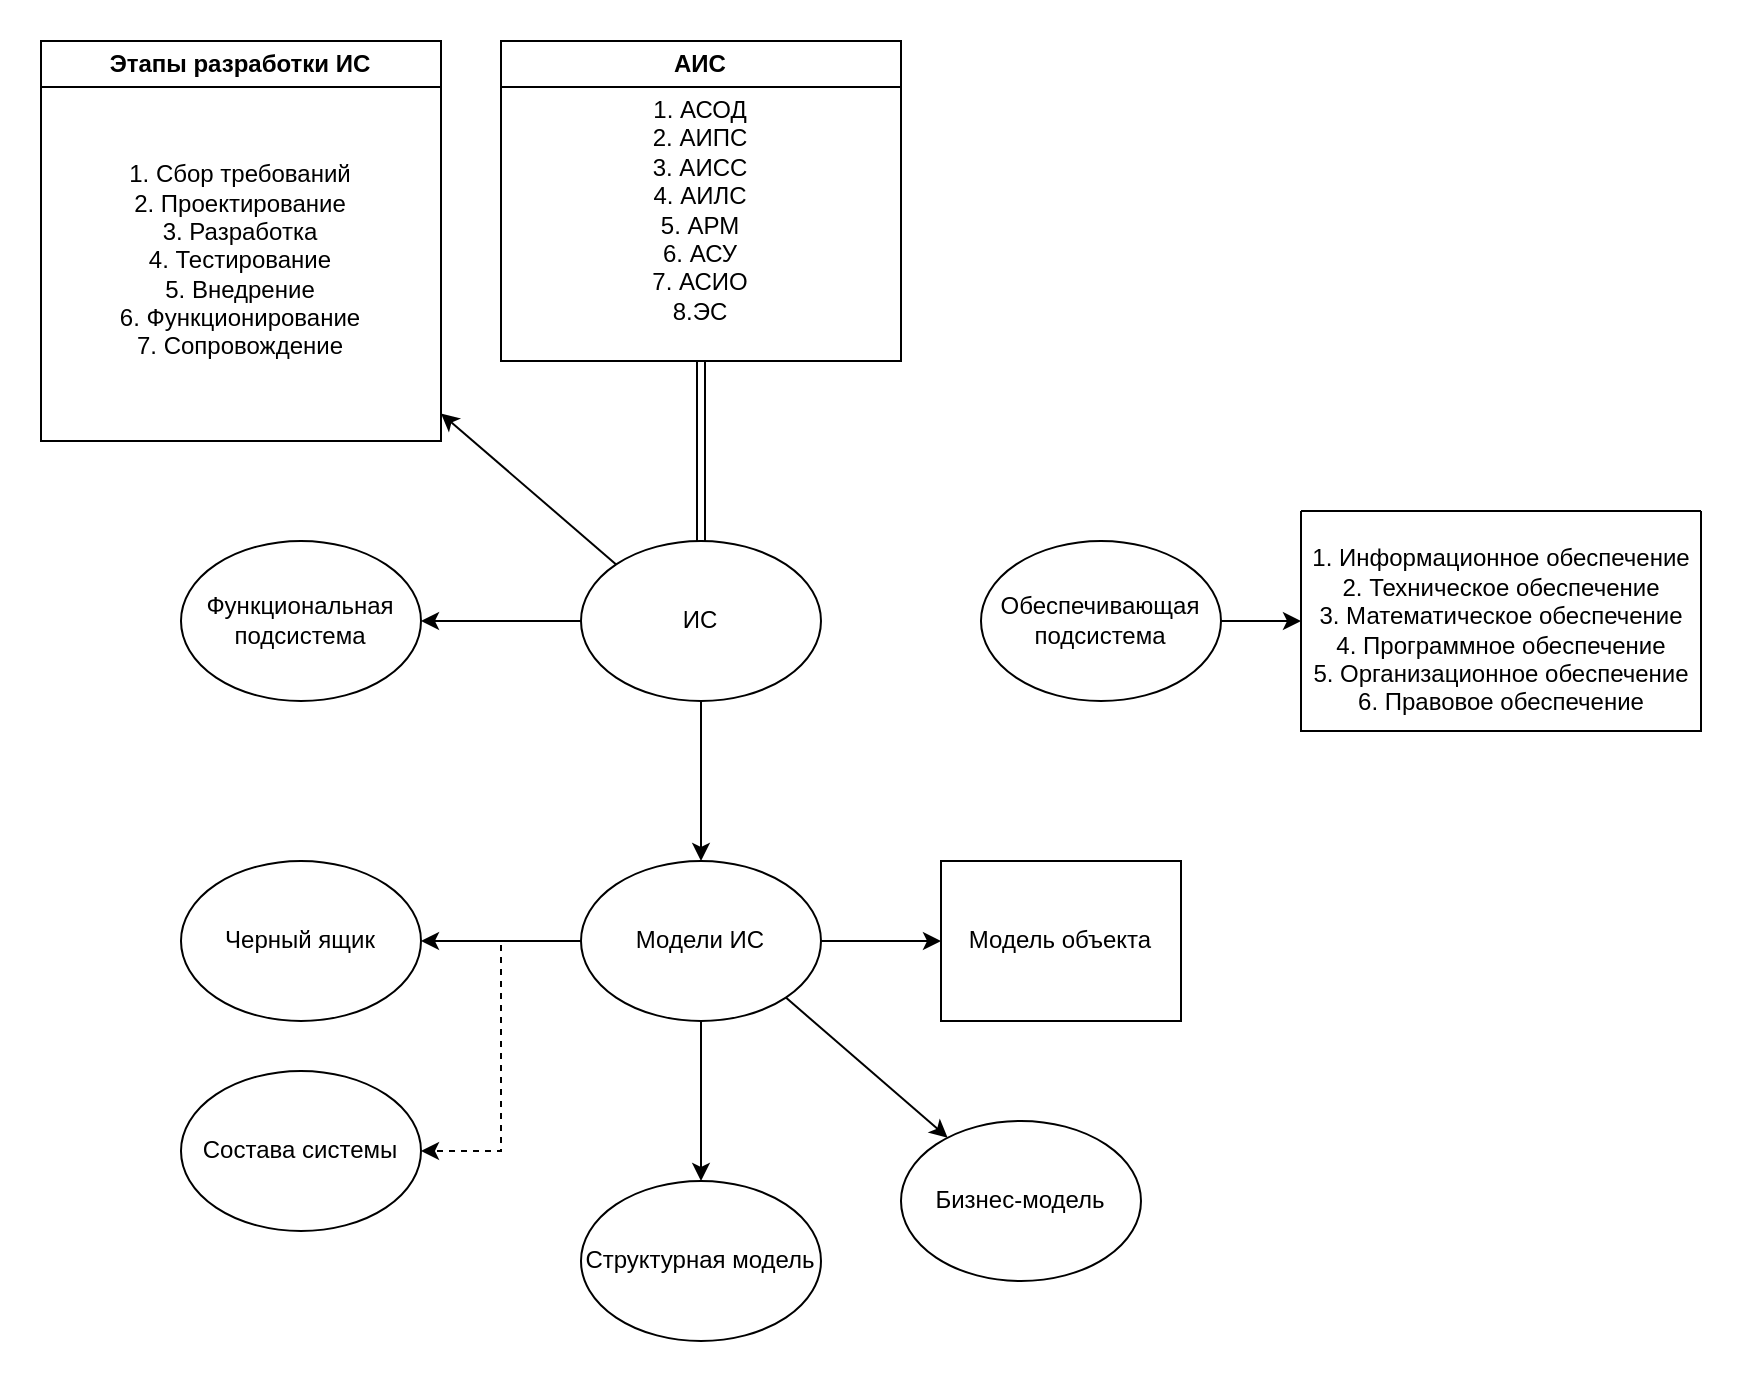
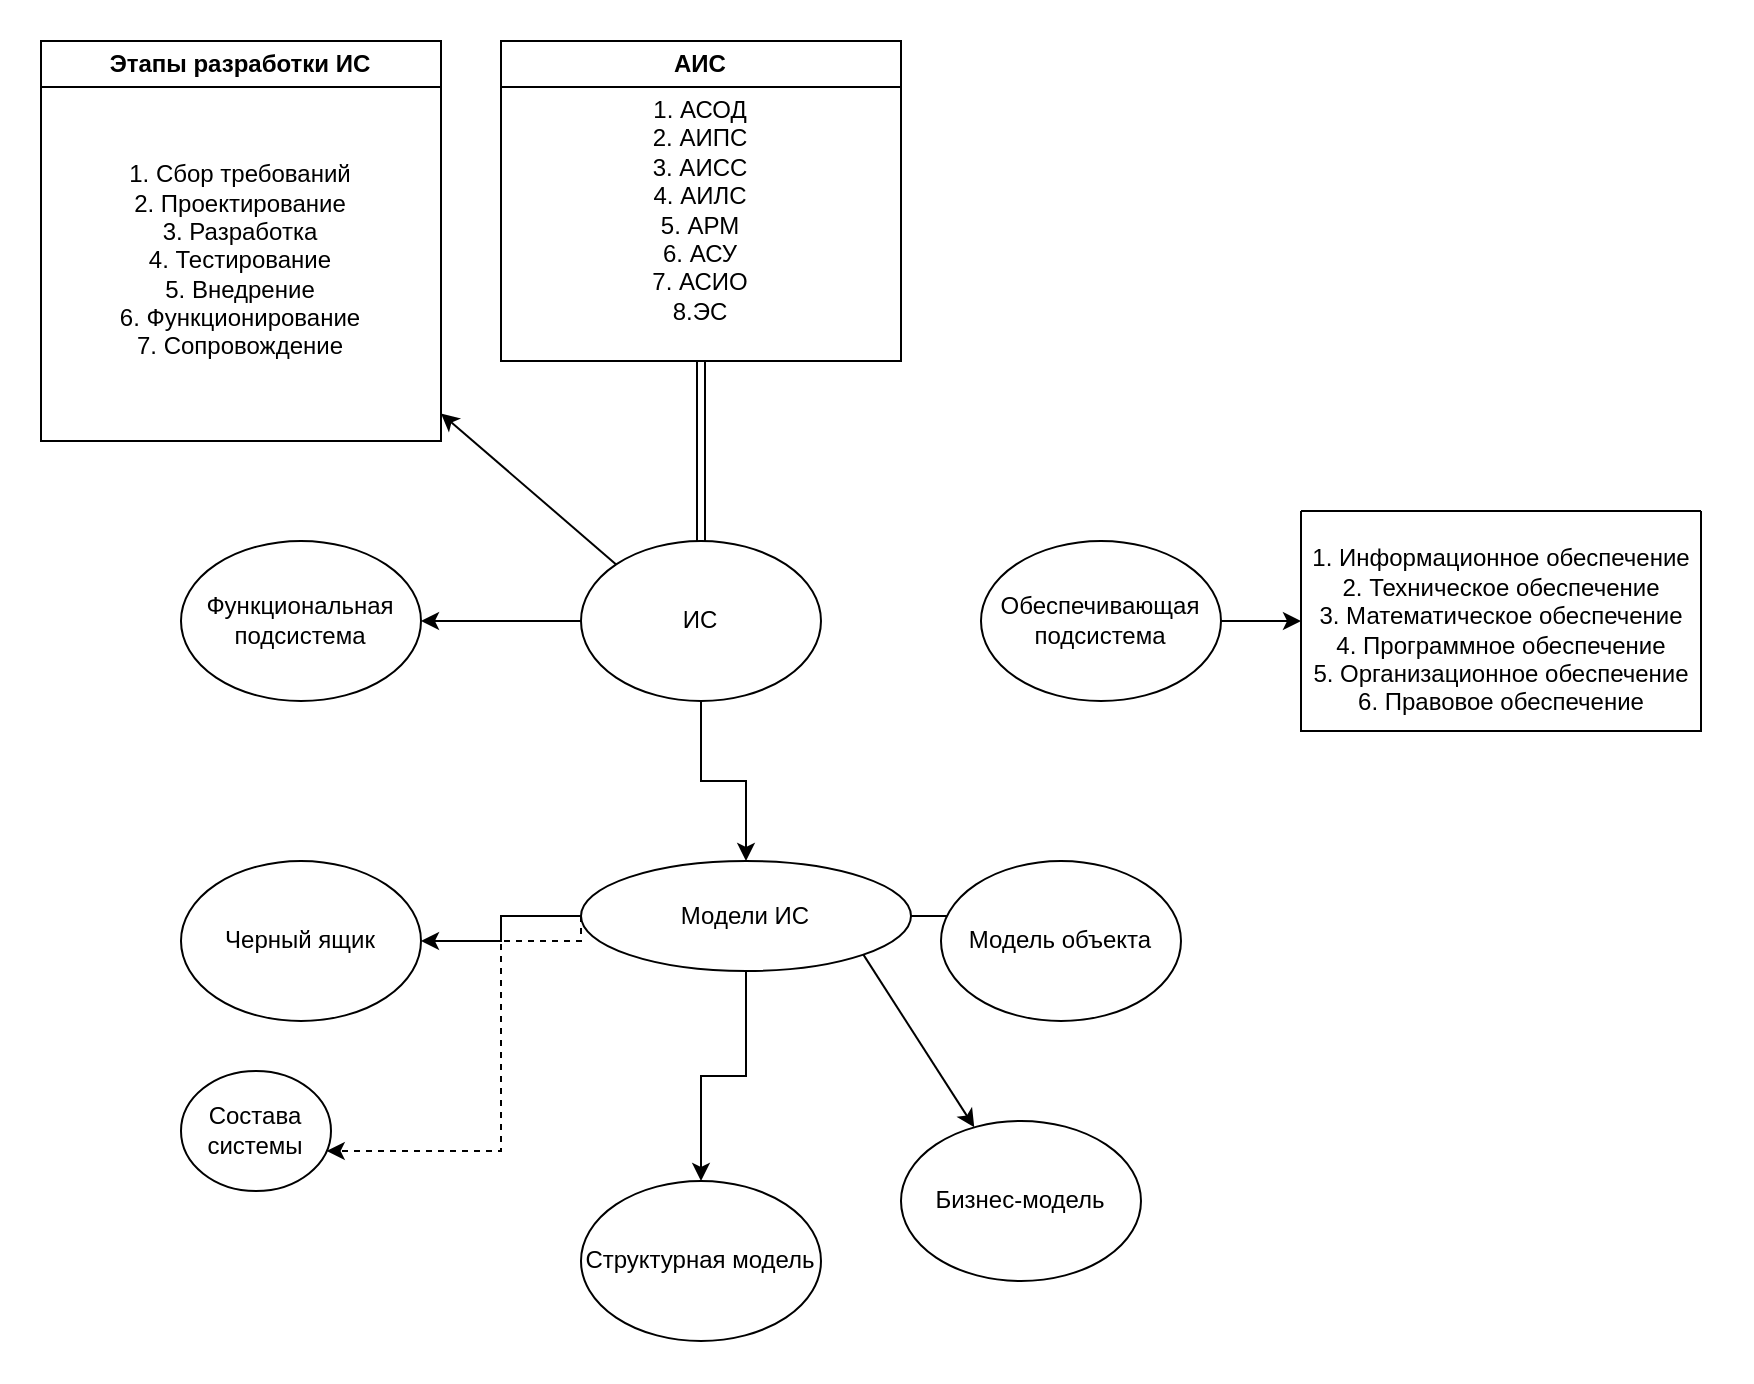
  <mxCell id="0" />
  <mxCell id="1" parent="0" />
  <mxCell id="2" value="" style="edgeStyle=orthogonalEdgeStyle;rounded=0;orthogonalLoop=1;jettySize=auto;html=1;" edge="1" parent="1" source="5" target="6"><mxGeometry relative="1" as="geometry" /></mxCell>
  <mxCell id="3" value="" style="edgeStyle=orthogonalEdgeStyle;rounded=0;orthogonalLoop=1;jettySize=auto;html=1;" edge="1" parent="1" source="5" target="16"><mxGeometry relative="1" as="geometry" /></mxCell>
  <mxCell id="4" style="rounded=0;orthogonalLoop=1;jettySize=auto;html=1;exitX=0;exitY=0;exitDx=0;exitDy=0;" edge="1" parent="1" source="5" target="25"><mxGeometry relative="1" as="geometry"><mxPoint x="200" y="200" as="targetPoint" /></mxGeometry></mxCell>
  <mxCell id="5" value="ИС" style="ellipse;whiteSpace=wrap;html=1;" vertex="1" parent="1"><mxGeometry x="290" y="270" width="120" height="80" as="geometry" /></mxCell>
  <mxCell id="6" value="Функциональная подсистема" style="ellipse;whiteSpace=wrap;html=1;" vertex="1" parent="1"><mxGeometry x="90" y="270" width="120" height="80" as="geometry" /></mxCell>
  <mxCell id="7" style="edgeStyle=orthogonalEdgeStyle;rounded=0;orthogonalLoop=1;jettySize=auto;html=1;" edge="1" parent="1" source="8"><mxGeometry relative="1" as="geometry"><mxPoint x="650" y="310" as="targetPoint" /></mxGeometry></mxCell>
  <mxCell id="8" value="Обеспечивающая подсистема" style="ellipse;whiteSpace=wrap;html=1;" vertex="1" parent="1"><mxGeometry x="490" y="270" width="120" height="80" as="geometry" /></mxCell>
  <mxCell id="9" value="" style="swimlane;startSize=0;" vertex="1" parent="1"><mxGeometry x="650" y="255" width="200" height="110" as="geometry" /></mxCell>
  <mxCell id="10" value="1. Информационное обеспечение&lt;br&gt;2. Техническое обеспечение&lt;br&gt;3. Математическое обеспечение&lt;br&gt;4. Программное обеспечение&lt;br&gt;5. Организационное обеспечение&lt;br&gt;6. Правовое обеспечение" style="text;html=1;align=center;verticalAlign=middle;resizable=0;points=[];autosize=1;strokeColor=none;fillColor=none;" vertex="1" parent="9"><mxGeometry x="-5" y="10" width="210" height="100" as="geometry" /></mxCell>
  <mxCell id="11" value="" style="edgeStyle=orthogonalEdgeStyle;rounded=0;orthogonalLoop=1;jettySize=auto;html=1;" edge="1" parent="1" source="16" target="17"><mxGeometry relative="1" as="geometry" /></mxCell>
  <mxCell id="12" value="" style="edgeStyle=orthogonalEdgeStyle;rounded=0;orthogonalLoop=1;jettySize=auto;html=1;exitX=0;exitY=0.5;exitDx=0;exitDy=0;dashed=1;" edge="1" parent="1" source="16" target="18"><mxGeometry relative="1" as="geometry"><mxPoint x="240" y="410" as="sourcePoint" /><Array as="points"><mxPoint x="250" y="470" /><mxPoint x="250" y="575" /></Array></mxGeometry></mxCell>
  <mxCell id="13" value="" style="edgeStyle=orthogonalEdgeStyle;rounded=0;orthogonalLoop=1;jettySize=auto;html=1;" edge="1" parent="1" source="16" target="19"><mxGeometry relative="1" as="geometry" /></mxCell>
  <mxCell id="14" value="" style="edgeStyle=orthogonalEdgeStyle;rounded=0;orthogonalLoop=1;jettySize=auto;html=1;" edge="1" parent="1" source="16" target="20"><mxGeometry relative="1" as="geometry" /></mxCell>
  <mxCell id="15" style="rounded=0;orthogonalLoop=1;jettySize=auto;html=1;exitX=1;exitY=1;exitDx=0;exitDy=0;" edge="1" parent="1" source="16" target="24"><mxGeometry relative="1" as="geometry"><mxPoint x="470" y="580" as="targetPoint" /></mxGeometry></mxCell>
- <mxCell id="16" value="Модели ИС" style="ellipse;whiteSpace=wrap;html=1;" vertex="1" parent="1"><mxGeometry x="290" y="430" width="120" height="80" as="geometry" /></mxCell>
+ <mxCell id="16" value="Модели ИС" style="ellipse;whiteSpace=wrap;html=1;" vertex="1" parent="1"><mxGeometry x="290" y="430" width="165" height="55" as="geometry" /></mxCell>
  <mxCell id="17" value="Черный ящик" style="ellipse;whiteSpace=wrap;html=1;" vertex="1" parent="1"><mxGeometry x="90" y="430" width="120" height="80" as="geometry" /></mxCell>
- <mxCell id="18" value="Состава системы" style="ellipse;whiteSpace=wrap;html=1;" vertex="1" parent="1"><mxGeometry x="90" y="535" width="120" height="80" as="geometry" /></mxCell>
+ <mxCell id="18" value="Состава системы" style="ellipse;whiteSpace=wrap;html=1;" vertex="1" parent="1"><mxGeometry x="90" y="535" width="75" height="60" as="geometry" /></mxCell>
  <mxCell id="19" value="Структурная модель" style="ellipse;whiteSpace=wrap;html=1;" vertex="1" parent="1"><mxGeometry x="290" y="590" width="120" height="80" as="geometry" /></mxCell>
- <mxCell id="20" value="Модель объекта" style="whiteSpace=wrap;html=1;rounded=0;" vertex="1" parent="1"><mxGeometry x="470" y="430" width="120" height="80" as="geometry" /></mxCell>
+ <mxCell id="20" value="Модель объекта" style="ellipse;whiteSpace=wrap;html=1;" vertex="1" parent="1"><mxGeometry x="470" y="430" width="120" height="80" as="geometry" /></mxCell>
  <mxCell id="21" style="rounded=0;orthogonalLoop=1;jettySize=auto;html=1;exitX=0.5;exitY=1;exitDx=0;exitDy=0;entryX=0.5;entryY=0;entryDx=0;entryDy=0;edgeStyle=orthogonalEdgeStyle;elbow=vertical;curved=1;shape=link;" edge="1" parent="1" source="22" target="5"><mxGeometry relative="1" as="geometry"><mxPoint x="350" y="190" as="sourcePoint" /></mxGeometry></mxCell>
  <mxCell id="22" value="АИС" style="swimlane;whiteSpace=wrap;html=1;" vertex="1" parent="1"><mxGeometry x="250" y="20" width="200" height="160" as="geometry" /></mxCell>
  <mxCell id="23" value="1. АСОД&lt;br&gt;2. АИПС&lt;br&gt;3. АИСС&lt;br&gt;4. АИЛС&lt;br&gt;5. АРМ&lt;br&gt;6. АСУ&lt;br&gt;7. АСИО&lt;br&gt;8.ЭС" style="text;html=1;align=center;verticalAlign=middle;whiteSpace=wrap;rounded=0;" vertex="1" parent="22"><mxGeometry y="30" width="200" height="110" as="geometry" /></mxCell>
  <mxCell id="24" value="Бизнес-модель" style="ellipse;whiteSpace=wrap;html=1;" vertex="1" parent="1"><mxGeometry x="450" y="560" width="120" height="80" as="geometry" /></mxCell>
  <mxCell id="25" value="Этапы разработки ИС" style="swimlane;whiteSpace=wrap;html=1;" vertex="1" parent="1"><mxGeometry x="20" y="20" width="200" height="200" as="geometry" /></mxCell>
  <mxCell id="26" value="1. Сбор требований&lt;br&gt;2. Проектирование&lt;br&gt;3. Разработка&lt;br&gt;4. Тестирование&lt;br&gt;5. Внедрение&lt;br&gt;6. Функционирование&lt;br&gt;7. Сопровождение" style="text;html=1;align=center;verticalAlign=middle;whiteSpace=wrap;rounded=0;" vertex="1" parent="25"><mxGeometry y="30" width="200" height="160" as="geometry" /></mxCell>
